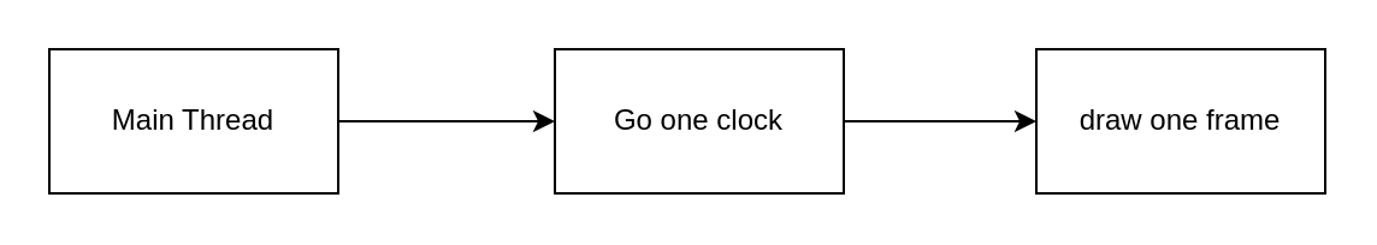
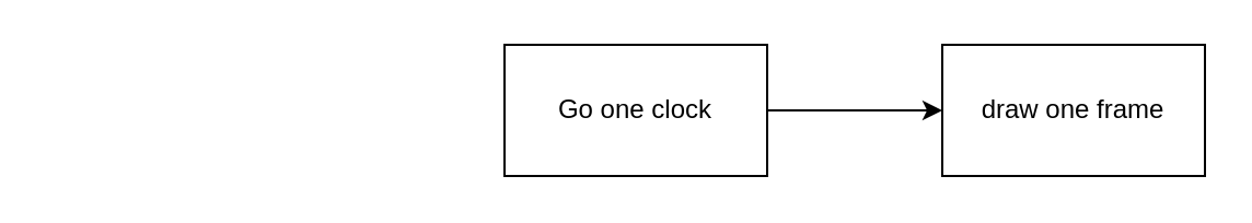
  <mxCell id="0" />
  <mxCell id="1" parent="0" />
- <mxCell id="2" style="edgeStyle=orthogonalEdgeStyle;rounded=0;orthogonalLoop=1;jettySize=auto;html=1;" edge="1" parent="1" source="3" target="5"><mxGeometry relative="1" as="geometry" /></mxCell>
- <mxCell id="3" value="Main Thread" style="rounded=0;whiteSpace=wrap;html=1;" vertex="1" parent="1"><mxGeometry x="20" y="20" width="120" height="60" as="geometry" /></mxCell>
  <mxCell id="4" style="edgeStyle=orthogonalEdgeStyle;rounded=0;orthogonalLoop=1;jettySize=auto;html=1;" edge="1" parent="1" source="5"><mxGeometry relative="1" as="geometry"><mxPoint x="430" y="50" as="targetPoint" /></mxGeometry></mxCell>
  <mxCell id="5" value="Go one clock" style="rounded=0;whiteSpace=wrap;html=1;" vertex="1" parent="1"><mxGeometry x="230" y="20" width="120" height="60" as="geometry" /></mxCell>
  <mxCell id="6" value="draw one frame" style="rounded=0;whiteSpace=wrap;html=1;" vertex="1" parent="1"><mxGeometry x="430" y="20" width="120" height="60" as="geometry" /></mxCell>
